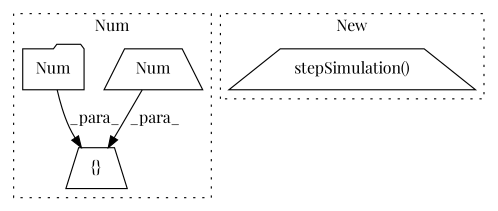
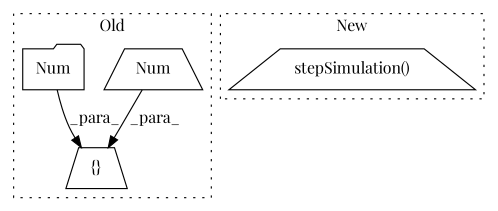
  digraph {
    fontname="Playfair Display"
    node [a=76 l=1 shape=trapezium fontname="Playfair Display"]
    edge [fontname="Playfair Display"]
    n1 [a=59 l="1,0" label="{}" s="3733,3738"]
    n2 [label=Num s=3734]
    n3 [label=Num s=3737 shape=folder]
    n4 [a=75 l=35 label="stepSimulation()" s=3795]
    subgraph cluster_1 {
-     label=Num
+     label=Old
      style=dotted
      n1
      n2
      n3
    }
    subgraph cluster_2 {
      label=New
      style=dotted
      n4
    }
    n2 -> n1 [label=_para_]
    n3 -> n1 [label=_para_]
  }
